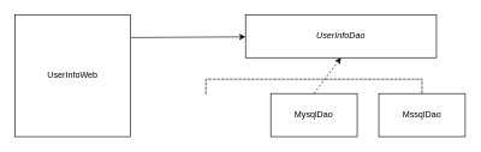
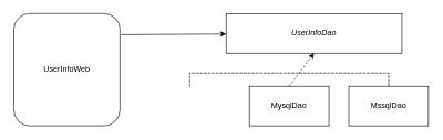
  <mxCell id="0" />
  <mxCell id="1" parent="0" />
- <mxCell id="2" value="UserInfoWeb" style="rounded=0;whiteSpace=wrap;html=1;" vertex="1" parent="1"><mxGeometry x="20" y="20" width="160" height="170" as="geometry" /></mxCell>
+ <mxCell id="2" value="UserInfoWeb" style="whiteSpace=wrap;html=1;rounded=1;" vertex="1" parent="1"><mxGeometry x="20" y="20" width="160" height="170" as="geometry" /></mxCell>
  <mxCell id="3" value="&lt;i&gt;UserInfoDao&lt;/i&gt;" style="rounded=0;whiteSpace=wrap;html=1;" vertex="1" parent="1"><mxGeometry x="340" y="20" width="265" height="60" as="geometry" /></mxCell>
  <mxCell id="4" value="" style="endArrow=classic;html=1;rounded=0;exitX=1.008;exitY=0.188;exitDx=0;exitDy=0;exitPerimeter=0;" edge="1" parent="1" source="2" target="3"><mxGeometry width="50" height="50" relative="1" as="geometry"><mxPoint x="330" y="380" as="sourcePoint" /><mxPoint x="380" y="330" as="targetPoint" /></mxGeometry></mxCell>
  <mxCell id="5" value="MssqlDao" style="rounded=0;whiteSpace=wrap;html=1;" vertex="1" parent="1"><mxGeometry x="525" y="130" width="120" height="60" as="geometry" /></mxCell>
  <mxCell id="6" value="MysqlDao" style="rounded=0;whiteSpace=wrap;html=1;" vertex="1" parent="1"><mxGeometry x="375" y="130" width="120" height="60" as="geometry" /></mxCell>
  <mxCell id="7" value="" style="shape=partialRectangle;whiteSpace=wrap;html=1;bottom=1;right=1;left=1;top=0;fillColor=none;routingCenterX=-0.5;rotation=-180;dashed=1;" vertex="1" parent="1"><mxGeometry x="285" y="110" width="300" height="20" as="geometry" /></mxCell>
  <mxCell id="8" value="" style="endArrow=classic;html=1;rounded=0;entryX=0.5;entryY=1;entryDx=0;entryDy=0;exitX=0.5;exitY=0;exitDx=0;exitDy=0;dashed=1;" edge="1" parent="1" source="7" target="3"><mxGeometry width="50" height="50" relative="1" as="geometry"><mxPoint x="330" y="380" as="sourcePoint" /><mxPoint x="380" y="330" as="targetPoint" /></mxGeometry></mxCell>
